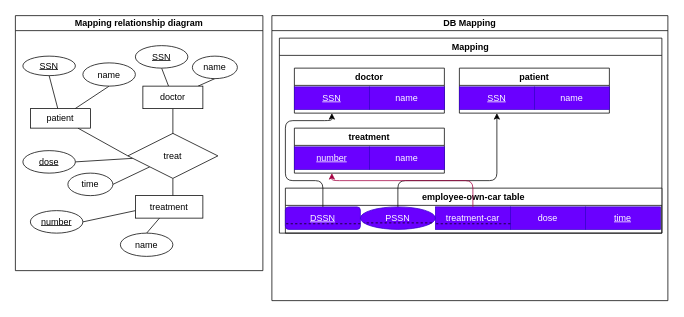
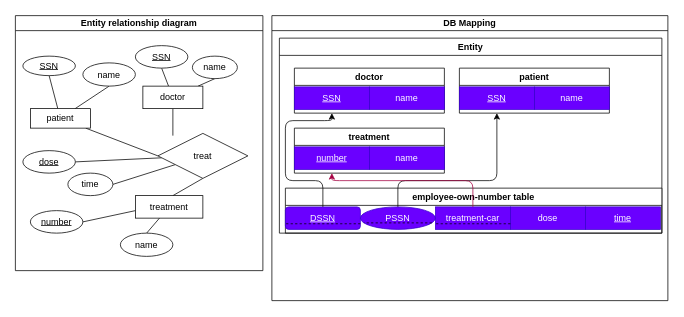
  <mxCell id="0" />
  <mxCell id="1" parent="0" />
- <mxCell id="2" value="Mapping relationship diagram" style="swimlane;whiteSpace=wrap;html=1;startSize=20;" parent="1" vertex="1"><mxGeometry x="20" y="20" width="330" height="340" as="geometry" /></mxCell>
+ <mxCell id="2" value="Entity relationship diagram" style="swimlane;whiteSpace=wrap;html=1;startSize=20;" parent="1" vertex="1"><mxGeometry x="20" y="20" width="330" height="340" as="geometry" /></mxCell>
  <mxCell id="3" style="edgeStyle=none;html=1;entryX=0.5;entryY=1;entryDx=0;entryDy=0;endArrow=none;endFill=0;" parent="2" source="6" target="7" edge="1"><mxGeometry relative="1" as="geometry" /></mxCell>
  <mxCell id="4" style="edgeStyle=none;html=1;entryX=0.5;entryY=1;entryDx=0;entryDy=0;endArrow=none;endFill=0;" parent="2" source="6" target="8" edge="1"><mxGeometry relative="1" as="geometry" /></mxCell>
  <mxCell id="5" style="edgeStyle=none;html=1;entryX=0.5;entryY=0;entryDx=0;entryDy=0;endArrow=none;endFill=0;" parent="2" source="6" edge="1"><mxGeometry relative="1" as="geometry"><mxPoint x="210" y="160" as="targetPoint" /></mxGeometry></mxCell>
  <mxCell id="6" value="doctor" style="html=1;dashed=0;whiteSpace=wrap;" parent="2" vertex="1"><mxGeometry x="170" y="94" width="80" height="30" as="geometry" /></mxCell>
  <mxCell id="7" value="&lt;u&gt;SSN&lt;/u&gt;" style="ellipse;whiteSpace=wrap;html=1;align=center;" parent="2" vertex="1"><mxGeometry x="160" y="40" width="70" height="30" as="geometry" /></mxCell>
  <mxCell id="8" value="name" style="ellipse;whiteSpace=wrap;html=1;align=center;" parent="2" vertex="1"><mxGeometry x="236" y="54" width="60" height="30" as="geometry" /></mxCell>
  <mxCell id="9" style="edgeStyle=none;html=1;entryX=0.5;entryY=0;entryDx=0;entryDy=0;" parent="2" edge="1"><mxGeometry relative="1" as="geometry"><mxPoint x="81.43" y="268.57" as="sourcePoint" /></mxGeometry></mxCell>
  <mxCell id="10" style="edgeStyle=none;html=1;entryX=0.5;entryY=0;entryDx=0;entryDy=0;" parent="2" edge="1"><mxGeometry relative="1" as="geometry"><mxPoint x="128.673" y="266.385" as="sourcePoint" /></mxGeometry></mxCell>
  <mxCell id="11" style="edgeStyle=none;html=1;entryX=0.5;entryY=0;entryDx=0;entryDy=0;endArrow=none;endFill=0;exitX=0.5;exitY=1;exitDx=0;exitDy=0;" parent="2" source="18" edge="1"><mxGeometry relative="1" as="geometry"><mxPoint x="210" y="240" as="targetPoint" /><mxPoint x="210" y="220" as="sourcePoint" /></mxGeometry></mxCell>
  <mxCell id="12" style="edgeStyle=none;html=1;entryX=1;entryY=0.5;entryDx=0;entryDy=0;endArrow=none;endFill=0;" parent="2" target="13" edge="1"><mxGeometry relative="1" as="geometry"><mxPoint x="160" y="260" as="sourcePoint" /></mxGeometry></mxCell>
  <mxCell id="13" value="&lt;u&gt;number&lt;/u&gt;" style="ellipse;whiteSpace=wrap;html=1;align=center;" parent="2" vertex="1"><mxGeometry x="20" y="260" width="70" height="30" as="geometry" /></mxCell>
  <mxCell id="14" style="edgeStyle=none;html=1;entryX=0.5;entryY=0;entryDx=0;entryDy=0;endArrow=none;endFill=0;" parent="2" source="15" target="27" edge="1"><mxGeometry relative="1" as="geometry" /></mxCell>
  <mxCell id="15" value="treatment" style="html=1;dashed=0;whiteSpace=wrap;" parent="2" vertex="1"><mxGeometry x="160" y="240" width="90" height="30" as="geometry" /></mxCell>
  <mxCell id="16" style="edgeStyle=none;html=1;entryX=1;entryY=0.5;entryDx=0;entryDy=0;endArrow=none;endFill=0;" parent="2" source="18" target="26" edge="1"><mxGeometry relative="1" as="geometry" /></mxCell>
  <mxCell id="17" style="edgeStyle=none;html=1;entryX=1;entryY=0.5;entryDx=0;entryDy=0;endArrow=none;endFill=0;" parent="2" source="18" target="25" edge="1"><mxGeometry relative="1" as="geometry" /></mxCell>
- <mxCell id="18" value="treat" style="shape=rhombus;perimeter=rhombusPerimeter;whiteSpace=wrap;html=1;align=center;" parent="2" vertex="1"><mxGeometry x="150" y="157" width="120" height="60" as="geometry" /></mxCell>
+ <mxCell id="18" value="treat" style="shape=rhombus;perimeter=rhombusPerimeter;whiteSpace=wrap;html=1;align=center;" parent="2" vertex="1"><mxGeometry x="190" y="157" width="120" height="60" as="geometry" /></mxCell>
  <mxCell id="19" style="edgeStyle=none;html=1;entryX=0;entryY=0.5;entryDx=0;entryDy=0;endArrow=none;endFill=0;" parent="2" source="22" target="18" edge="1"><mxGeometry relative="1" as="geometry" /></mxCell>
  <mxCell id="20" style="edgeStyle=none;html=1;entryX=0.5;entryY=1;entryDx=0;entryDy=0;endArrow=none;endFill=0;" parent="2" source="22" target="24" edge="1"><mxGeometry relative="1" as="geometry" /></mxCell>
  <mxCell id="21" style="edgeStyle=none;html=1;entryX=0.5;entryY=1;entryDx=0;entryDy=0;endArrow=none;endFill=0;" parent="2" source="22" target="23" edge="1"><mxGeometry relative="1" as="geometry" /></mxCell>
  <mxCell id="22" value="patient" style="html=1;dashed=0;whiteSpace=wrap;" parent="2" vertex="1"><mxGeometry x="20" y="124" width="80" height="26" as="geometry" /></mxCell>
  <mxCell id="23" value="&lt;u&gt;SSN&lt;/u&gt;" style="ellipse;whiteSpace=wrap;html=1;align=center;" parent="2" vertex="1"><mxGeometry x="10" y="54" width="70" height="26" as="geometry" /></mxCell>
  <mxCell id="24" value="name" style="ellipse;whiteSpace=wrap;html=1;align=center;" parent="2" vertex="1"><mxGeometry x="90" y="63" width="70" height="31" as="geometry" /></mxCell>
  <mxCell id="25" value="&lt;span&gt;dose&lt;/span&gt;" style="ellipse;whiteSpace=wrap;html=1;align=center;fontStyle=4" parent="2" vertex="1"><mxGeometry x="10" y="180" width="70" height="30" as="geometry" /></mxCell>
  <mxCell id="26" value="time" style="ellipse;whiteSpace=wrap;html=1;align=center;" parent="2" vertex="1"><mxGeometry x="70" y="210" width="60" height="30" as="geometry" /></mxCell>
  <mxCell id="27" value="name" style="ellipse;whiteSpace=wrap;html=1;align=center;" parent="2" vertex="1"><mxGeometry x="140" y="290" width="70" height="31" as="geometry" /></mxCell>
  <mxCell id="28" value="DB Mapping" style="swimlane;whiteSpace=wrap;html=1;startSize=20;" parent="1" vertex="1"><mxGeometry x="362" y="20" width="528" height="380" as="geometry" /></mxCell>
  <mxCell id="29" style="edgeStyle=none;html=1;entryX=1;entryY=0.5;entryDx=0;entryDy=0;" parent="28" edge="1"><mxGeometry relative="1" as="geometry"><mxPoint x="100" y="200" as="targetPoint" /></mxGeometry></mxCell>
  <mxCell id="30" style="edgeStyle=none;html=1;entryX=0.5;entryY=0;entryDx=0;entryDy=0;" parent="28" edge="1"><mxGeometry relative="1" as="geometry"><mxPoint x="60" y="290" as="targetPoint" /></mxGeometry></mxCell>
  <mxCell id="31" style="edgeStyle=none;html=1;entryX=0.5;entryY=0;entryDx=0;entryDy=0;" parent="28" edge="1"><mxGeometry relative="1" as="geometry"><mxPoint x="170" y="290" as="targetPoint" /></mxGeometry></mxCell>
  <mxCell id="32" style="edgeStyle=none;html=1;entryX=0.764;entryY=0.12;entryDx=0;entryDy=0;entryPerimeter=0;" parent="28" edge="1"><mxGeometry relative="1" as="geometry"><mxPoint x="126.4" y="234.8" as="targetPoint" /></mxGeometry></mxCell>
- <mxCell id="33" value="Mapping" style="swimlane;whiteSpace=wrap;html=1;" parent="28" vertex="1"><mxGeometry x="10" y="30" width="510" height="260" as="geometry" /></mxCell>
+ <mxCell id="33" value="Entity" style="swimlane;whiteSpace=wrap;html=1;" parent="28" vertex="1"><mxGeometry x="10" y="30" width="510" height="260" as="geometry" /></mxCell>
  <mxCell id="34" value="doctor" style="swimlane;whiteSpace=wrap;html=1;" parent="33" vertex="1"><mxGeometry x="20" y="40" width="200" height="60" as="geometry" /></mxCell>
  <mxCell id="35" value="SSN" style="rounded=0;whiteSpace=wrap;html=1;fillColor=#6a00ff;fontColor=#ffffff;strokeColor=#3700CC;fontStyle=4" parent="34" vertex="1"><mxGeometry y="25" width="100" height="30" as="geometry" /></mxCell>
  <mxCell id="36" value="name" style="rounded=0;whiteSpace=wrap;html=1;fillColor=#6a00ff;fontColor=#ffffff;strokeColor=#3700CC;" parent="34" vertex="1"><mxGeometry x="100" y="25" width="100" height="30" as="geometry" /></mxCell>
  <mxCell id="37" value="treatment" style="swimlane;whiteSpace=wrap;html=1;startSize=23;" parent="33" vertex="1"><mxGeometry x="20" y="120" width="200" height="60" as="geometry" /></mxCell>
  <mxCell id="38" value="number" style="rounded=0;whiteSpace=wrap;html=1;fillColor=#6a00ff;fontColor=#ffffff;strokeColor=#3700CC;fontStyle=4" parent="37" vertex="1"><mxGeometry y="25" width="100" height="30" as="geometry" /></mxCell>
  <mxCell id="39" value="name" style="rounded=0;whiteSpace=wrap;html=1;fillColor=#6a00ff;fontColor=#ffffff;strokeColor=#3700CC;" parent="37" vertex="1"><mxGeometry x="100" y="25" width="100" height="30" as="geometry" /></mxCell>
- <mxCell id="40" value="employee-own-car table" style="swimlane;whiteSpace=wrap;html=1;" parent="33" vertex="1"><mxGeometry x="8" y="200" width="502" height="60" as="geometry" /></mxCell>
+ <mxCell id="40" value="employee-own-number table" style="swimlane;whiteSpace=wrap;html=1;" parent="33" vertex="1"><mxGeometry x="8" y="200" width="502" height="60" as="geometry" /></mxCell>
  <mxCell id="41" value="DSSN" style="whiteSpace=wrap;html=1;fillColor=#6a00ff;fontColor=#ffffff;strokeColor=#3700CC;fontStyle=4;rounded=1;" parent="40" vertex="1"><mxGeometry y="25" width="100" height="30" as="geometry" /></mxCell>
  <mxCell id="42" value="PSSN" style="ellipse;whiteSpace=wrap;html=1;fillColor=#6a00ff;fontColor=#ffffff;strokeColor=#3700CC;fontStyle=0;" parent="40" vertex="1"><mxGeometry x="100" y="25" width="100" height="30" as="geometry" /></mxCell>
  <mxCell id="43" value="treatment-car" style="rounded=0;whiteSpace=wrap;html=1;fillColor=#6a00ff;fontColor=#ffffff;strokeColor=#3700CC;fontStyle=0" parent="40" vertex="1"><mxGeometry x="200" y="25" width="100" height="30" as="geometry" /></mxCell>
  <mxCell id="44" value="dose" style="rounded=0;whiteSpace=wrap;html=1;fillColor=#6a00ff;fontColor=#ffffff;strokeColor=#3700CC;" parent="40" vertex="1"><mxGeometry x="300" y="25" width="100" height="30" as="geometry" /></mxCell>
  <mxCell id="45" value="time" style="rounded=0;whiteSpace=wrap;html=1;fillColor=#6a00ff;fontColor=#ffffff;strokeColor=#3700CC;fontStyle=4" parent="40" vertex="1"><mxGeometry x="400" y="25" width="100" height="30" as="geometry" /></mxCell>
  <mxCell id="46" style="edgeStyle=none;html=1;exitX=1;exitY=0.75;exitDx=0;exitDy=0;entryX=0;entryY=0.75;entryDx=0;entryDy=0;endArrow=none;endFill=0;dashed=1;" edge="1" parent="40" source="43" target="43"><mxGeometry relative="1" as="geometry" /></mxCell>
  <mxCell id="47" style="edgeStyle=none;html=1;exitX=1;exitY=0.75;exitDx=0;exitDy=0;entryX=0;entryY=0.75;entryDx=0;entryDy=0;endArrow=none;endFill=0;dashed=1;" edge="1" parent="40" source="42" target="42"><mxGeometry relative="1" as="geometry" /></mxCell>
  <mxCell id="48" style="edgeStyle=none;html=1;exitX=1;exitY=0.75;exitDx=0;exitDy=0;entryX=0;entryY=0.75;entryDx=0;entryDy=0;dashed=1;endArrow=none;endFill=0;" edge="1" parent="40" source="41" target="41"><mxGeometry relative="1" as="geometry" /></mxCell>
  <mxCell id="49" value="patient" style="swimlane;whiteSpace=wrap;html=1;" parent="33" vertex="1"><mxGeometry x="240" y="40" width="200" height="60" as="geometry" /></mxCell>
  <mxCell id="50" value="SSN" style="rounded=0;whiteSpace=wrap;html=1;fillColor=#6a00ff;fontColor=#ffffff;strokeColor=#3700CC;fontStyle=4" parent="49" vertex="1"><mxGeometry y="25" width="100" height="30" as="geometry" /></mxCell>
  <mxCell id="51" value="name" style="rounded=0;whiteSpace=wrap;html=1;fillColor=#6a00ff;fontColor=#ffffff;strokeColor=#3700CC;" parent="49" vertex="1"><mxGeometry x="100" y="25" width="100" height="30" as="geometry" /></mxCell>
  <mxCell id="52" style="edgeStyle=orthogonalEdgeStyle;html=1;entryX=0.25;entryY=1;entryDx=0;entryDy=0;exitX=0.5;exitY=0;exitDx=0;exitDy=0;" parent="33" source="41" target="34" edge="1"><mxGeometry relative="1" as="geometry"><Array as="points"><mxPoint x="58" y="190" /><mxPoint x="8" y="190" /><mxPoint x="8" y="110" /><mxPoint x="70" y="110" /></Array></mxGeometry></mxCell>
  <mxCell id="53" style="edgeStyle=orthogonalEdgeStyle;html=1;entryX=0.25;entryY=1;entryDx=0;entryDy=0;" parent="33" source="42" target="49" edge="1"><mxGeometry relative="1" as="geometry"><Array as="points"><mxPoint x="158" y="190" /><mxPoint x="290" y="190" /></Array></mxGeometry></mxCell>
  <mxCell id="54" style="edgeStyle=orthogonalEdgeStyle;html=1;entryX=0.25;entryY=1;entryDx=0;entryDy=0;fillColor=#d80073;strokeColor=#A50040;" parent="33" source="43" target="37" edge="1"><mxGeometry relative="1" as="geometry"><Array as="points"><mxPoint x="258" y="190" /><mxPoint x="70" y="190" /></Array></mxGeometry></mxCell>
